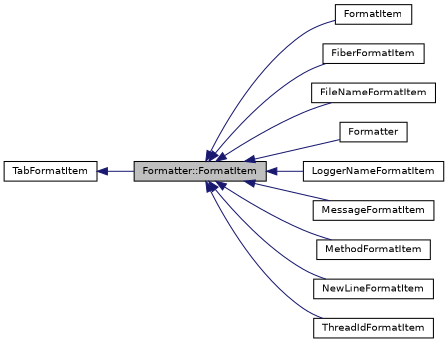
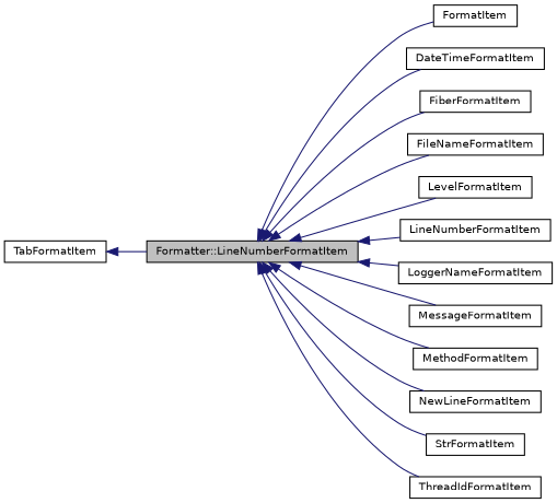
  digraph {
    rankdir=LR
    node [color=black fillcolor=white fontname=Helvetica fontsize=10 shape=record style=filled]
    edge [color=midnightblue dir=back fontname=Helvetica fontsize=10 labelfontname=Helvetica labelfontsize=10 style=solid]
-   n1 [fillcolor=grey75 fontcolor=black height=0.2 label="Formatter::FormatItem" width=0.4]
+   n1 [fillcolor=grey75 fontcolor=black height=0.2 label="Formatter::LineNumberFormatItem" width=0.4]
    n2 [height=0.2 label=FormatItem width=0.4]
+   n3 [height=0.2 label=DateTimeFormatItem width=0.4]
    n4 [height=0.2 label=FiberFormatItem width=0.4]
    n5 [height=0.2 label=FileNameFormatItem width=0.4]
-   n6 [height=0.2 label=Formatter width=0.4]
+   n6 [height=0.2 label=LevelFormatItem width=0.4]
+   n7 [height=0.2 label=LineNumberFormatItem width=0.4]
    n8 [height=0.2 label=LoggerNameFormatItem width=0.4]
    n9 [height=0.2 label=MessageFormatItem width=0.4]
    n10 [height=0.2 label=MethodFormatItem width=0.4]
    n11 [height=0.2 label=NewLineFormatItem width=0.4]
+   n12 [height=0.2 label=StrFormatItem width=0.4]
    n13 [height=0.2 label=ThreadIdFormatItem width=0.4]
    n14 [height=0.2 label=TabFormatItem width=0.4]
    n1 -> n2
+   n1 -> n3
    n1 -> n4
    n1 -> n5
    n1 -> n6
+   n1 -> n7
    n1 -> n8
    n1 -> n9
    n1 -> n10
    n1 -> n11
+   n1 -> n12
    n1 -> n13
    n14 -> n1
  }
